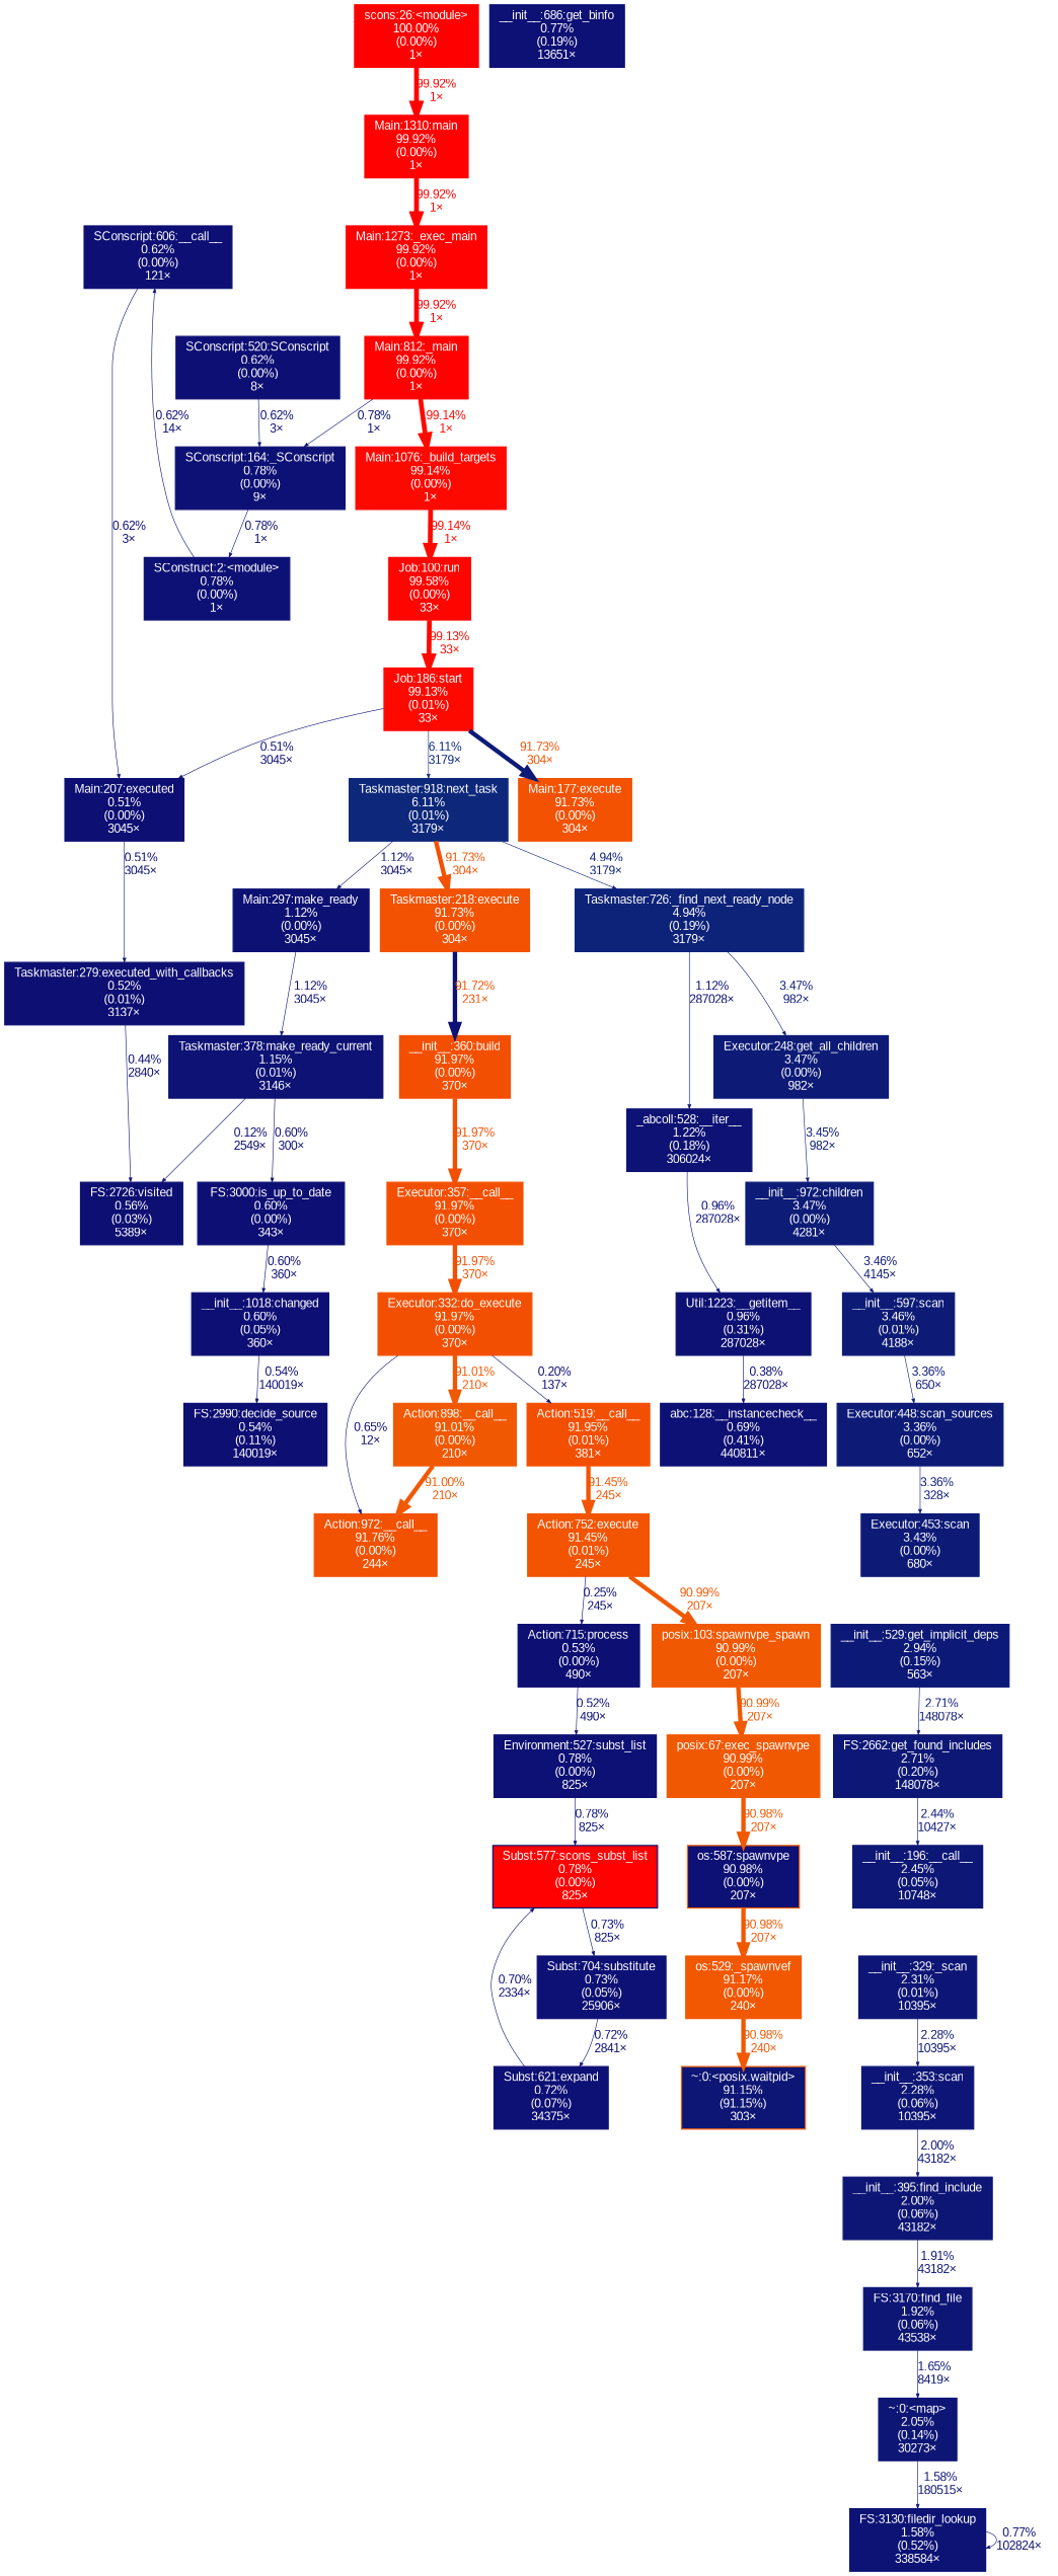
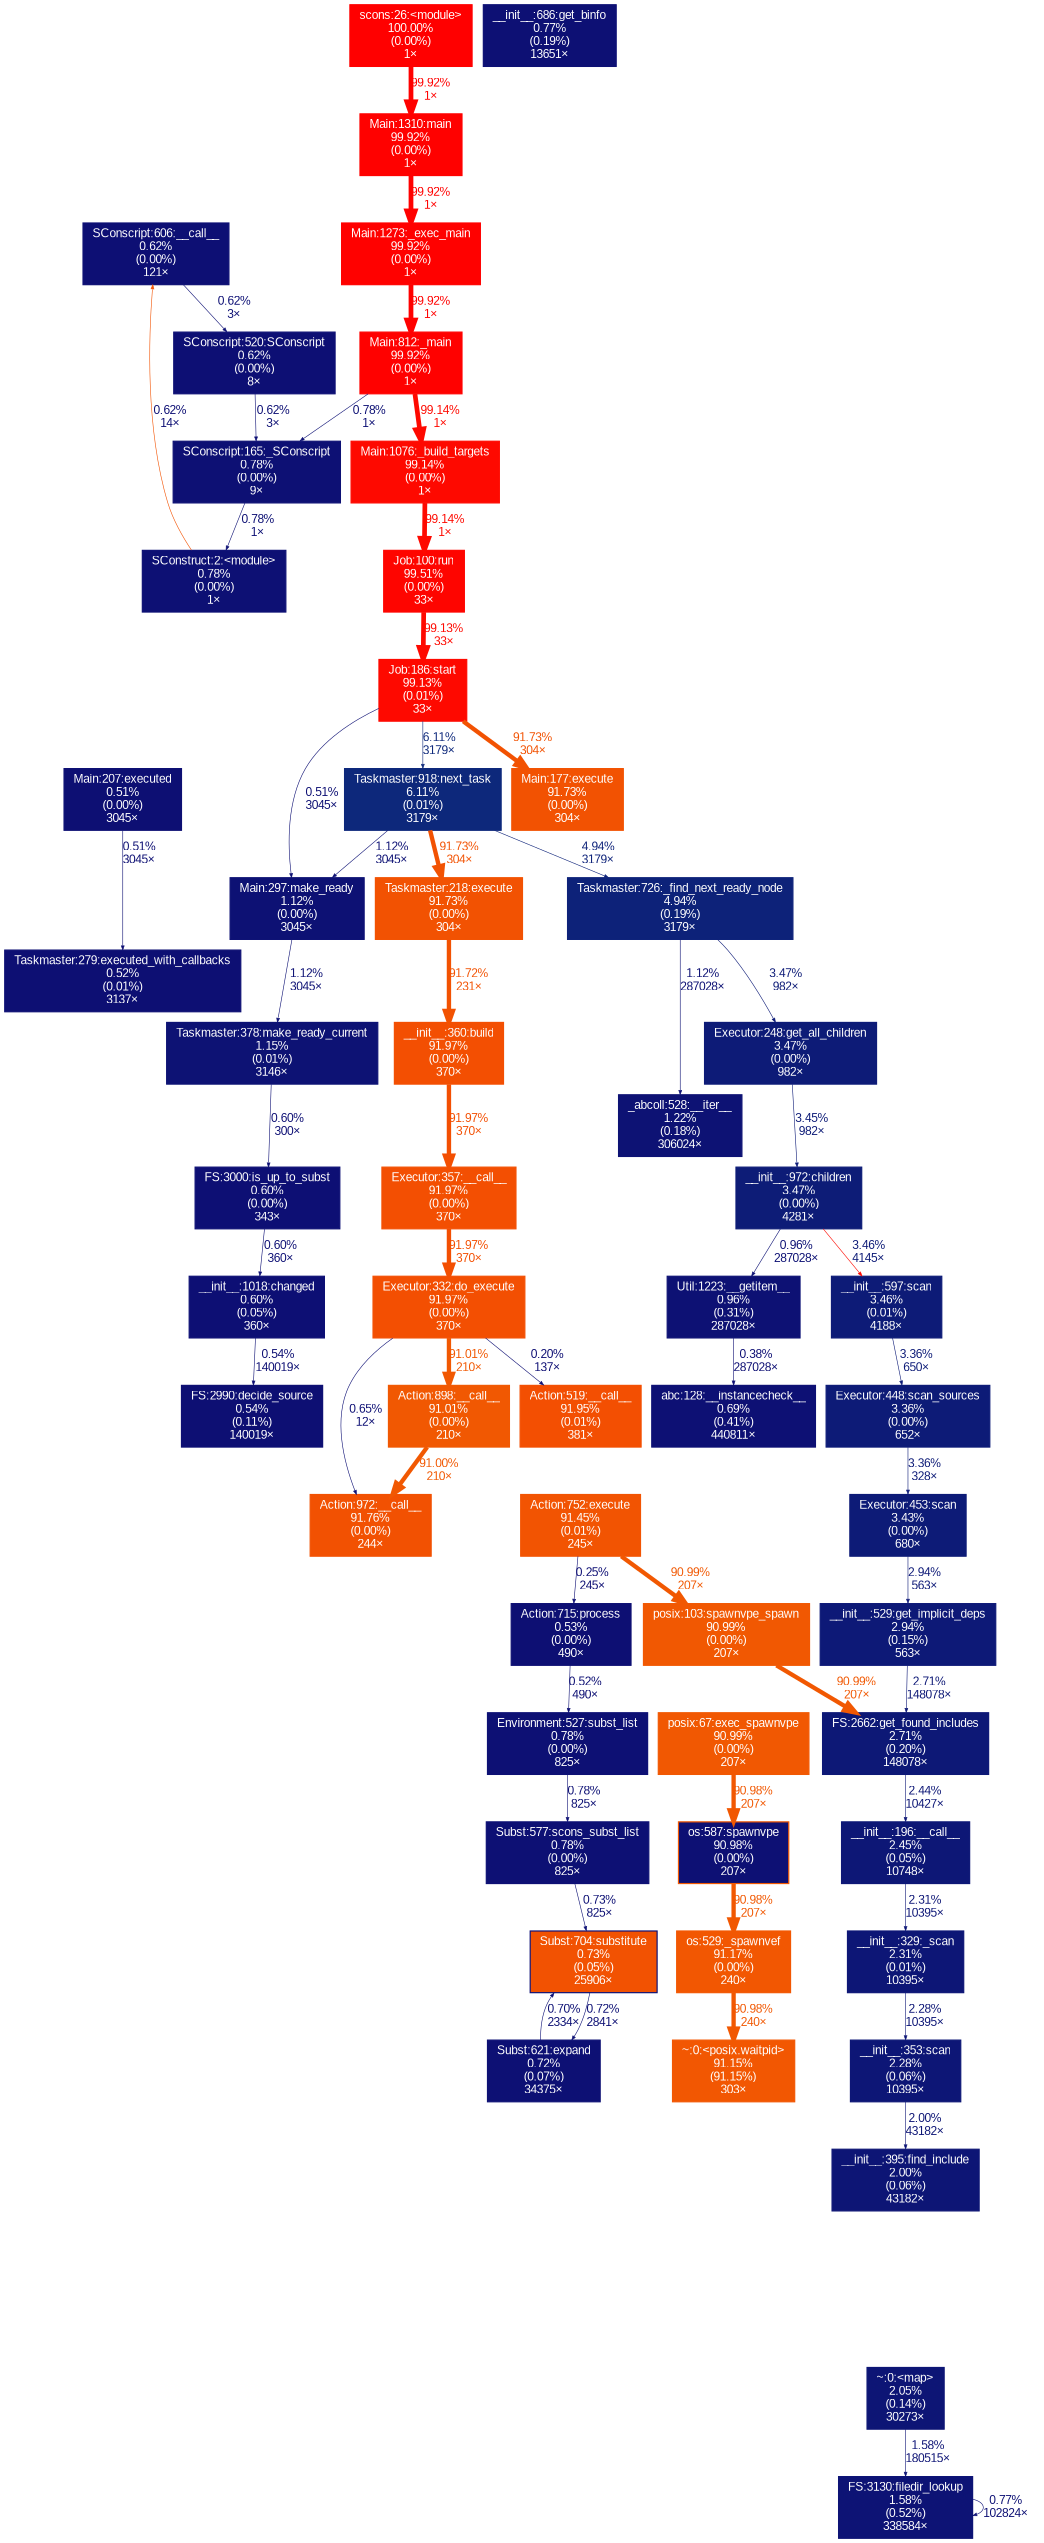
  digraph {
    fontname=Arial
    nodesep=0.125
    ranksep=0.25
    node [color="#0d1074" fontcolor="#ffffff" fontname=Arial fontsize=10.00 shape=box style=filled]
    edge [arrowsize=0.35 color="#0d1074" fontcolor="#0d1074" fontname=Arial fontsize=10.00 labeldistance=0.50 penwidth=0.50]
    n1 [color="#0d0f73" height=0 label="Taskmaster:279:executed_with_callbacks\n0.52%\n(0.01%)\n3137×" width=0]
-   n2 [color="#0d0f73" height=0 label="FS:2726:visited\n0.56%\n(0.03%)\n5389×" width=0]
    n3 [color="#0d2279" height=0 label="Taskmaster:726:_find_next_ready_node\n4.94%\n(0.19%)\n3179×" width=0]
    n4 [color="#0d1274" height=0 label="_abcoll:528:__iter__\n1.22%\n(0.18%)\n306024×" width=0]
    n5 [color="#0d1b77" height=0 label="Executor:248:get_all_children\n3.47%\n(0.00%)\n982×" width=0]
    n6 [color="#0d1174" height=0 label="Util:1223:__getitem__\n0.96%\n(0.31%)\n287028×" width=0]
    n7 [color="#0d1c77" height=0 label="__init__:972:children\n3.47%\n(0.00%)\n4281×" width=0]
    n8 [height=0 label="abc:128:__instancecheck__\n0.69%\n(0.41%)\n440811×" width=0]
    n9 [color="#0d1b77" height=0 label="__init__:597:scan\n3.46%\n(0.01%)\n4188×" width=0]
    n10 [height=0 label="Subst:621:expand\n0.72%\n(0.07%)\n34375×" width=0]
-   n11 [height=0 label="Subst:704:substitute\n0.73%\n(0.05%)\n25906×" width=0]
+   n11 [height=0 label="Subst:704:substitute\n0.73%\n(0.05%)\n25906×" width=0 fillcolor="#f25202"]
    n12 [color="#ff0100" height=0 label="Main:812:_main\n99.92%\n(0.00%)\n1×" width=0]
    n13 [color="#fe0900" height=0 label="Main:1076:_build_targets\n99.14%\n(0.00%)\n1×" width=0]
-   n14 [height=0 label="SConscript:164:_SConscript\n0.78%\n(0.00%)\n9×" width=0]
-   n15 [color="#fe0500" height=0 label="Job:100:run\n99.58%\n(0.00%)\n33×" width=0]
+   n14 [height=0 label="SConscript:165:_SConscript\n0.78%\n(0.00%)\n9×" width=0]
+   n15 [color="#fe0500" height=0 label="Job:100:run\n99.51%\n(0.00%)\n33×" width=0]
    n16 [height=0 label="SConstruct:2:<module>\n0.78%\n(0.00%)\n1×" width=0]
    n17 [color="#fe0900" height=0 label="Job:186:start\n99.13%\n(0.01%)\n33×" width=0]
    n18 [color="#0d0f74" height=0 label="SConscript:606:__call__\n0.62%\n(0.00%)\n121×" width=0]
    n19 [color="#0d0f74" height=0 label="SConscript:520:SConscript\n0.62%\n(0.00%)\n8×" width=0]
    n20 [color="#ff0100" height=0 label="Main:1310:main\n99.92%\n(0.00%)\n1×" width=0]
    n21 [color="#ff0100" height=0 label="Main:1273:_exec_main\n99.92%\n(0.00%)\n1×" width=0]
    n22 [height=0 label="__init__:686:get_binfo\n0.77%\n(0.19%)\n13651×" width=0]
    n23 [color="#0d0f73" height=0 label="Main:207:executed\n0.51%\n(0.00%)\n3045×" width=0]
    n24 [color="#f25202" height=0 label="Main:177:execute\n91.73%\n(0.00%)\n304×" width=0]
    n25 [color="#0d287b" height=0 label="Taskmaster:918:next_task\n6.11%\n(0.01%)\n3179×" width=0]
    n26 [color="#f25202" height=0 label="Taskmaster:218:execute\n91.73%\n(0.00%)\n304×" width=0]
    n27 [color="#0d1174" height=0 label="Main:297:make_ready\n1.12%\n(0.00%)\n3045×" width=0]
    n28 [color="#f34f02" height=0 label="__init__:360:build\n91.97%\n(0.00%)\n370×" width=0]
    n29 [color="#0d1274" height=0 label="Taskmaster:378:make_ready_current\n1.15%\n(0.01%)\n3146×" width=0]
    n30 [color="#0d1776" height=0 label="__init__:196:__call__\n2.45%\n(0.05%)\n10748×" width=0]
    n31 [color="#0d1676" height=0 label="__init__:329:_scan\n2.31%\n(0.01%)\n10395×" width=0]
    n32 [color="#0d1676" height=0 label="__init__:353:scan\n2.28%\n(0.06%)\n10395×" width=0]
    n33 [color="#0d1575" height=0 label="__init__:395:find_include\n2.00%\n(0.06%)\n43182×" width=0]
-   n34 [color="#0d0f74" height=0 label="FS:3000:is_up_to_date\n0.60%\n(0.00%)\n343×" width=0]
+   n34 [color="#0d0f74" height=0 label="FS:3000:is_up_to_subst\n0.60%\n(0.00%)\n343×" width=0]
    n35 [color="#0d0f74" height=0 label="__init__:1018:changed\n0.60%\n(0.05%)\n360×" width=0]
    n36 [color="#0d0f73" height=0 label="FS:2990:decide_source\n0.54%\n(0.11%)\n140019×" width=0]
    n37 [color="#0d1b77" height=0 label="Executor:448:scan_sources\n3.36%\n(0.00%)\n652×" width=0]
    n38 [color="#0d1b77" height=0 label="Executor:453:scan\n3.43%\n(0.00%)\n680×" width=0]
    n39 [color="#0d1977" height=0 label="__init__:529:get_implicit_deps\n2.94%\n(0.15%)\n563×" width=0]
    n40 [color="#0d0f73" height=0 label="Action:715:process\n0.53%\n(0.00%)\n490×" width=0]
    n41 [height=0 label="Environment:527:subst_list\n0.78%\n(0.00%)\n825×" width=0]
-   n42 [height=0 label="Subst:577:scons_subst_list\n0.78%\n(0.00%)\n825×" width=0 fillcolor="#ff0100"]
+   n42 [height=0 label="Subst:577:scons_subst_list\n0.78%\n(0.00%)\n825×" width=0]
    n43 [color="#0d1575" height=0 label="~:0:<map>\n2.05%\n(0.14%)\n30273×" width=0]
    n44 [color="#0d1375" height=0 label="FS:3130:filedir_lookup\n1.58%\n(0.52%)\n338584×" width=0]
-   n45 [color="#0d1575" height=0 label="FS:3170:find_file\n1.92%\n(0.06%)\n43538×" width=0]
    n46 [color="#f34f02" height=0 label="Executor:357:__call__\n91.97%\n(0.00%)\n370×" width=0]
    n47 [color="#f34f02" height=0 label="Executor:332:do_execute\n91.97%\n(0.00%)\n370×" width=0]
    n48 [color="#f15802" height=0 label="Action:898:__call__\n91.01%\n(0.00%)\n210×" width=0]
    n49 [color="#f25102" height=0 label="Action:972:__call__\n91.76%\n(0.00%)\n244×" width=0]
    n50 [color="#f34f02" height=0 label="Action:519:__call__\n91.95%\n(0.01%)\n381×" width=0]
    n51 [color="#0d1876" height=0 label="FS:2662:get_found_includes\n2.71%\n(0.20%)\n148078×" width=0]
    n52 [color="#ff0000" height=0 label="scons:26:<module>\n100.00%\n(0.00%)\n1×" width=0]
    n53 [color="#f25402" height=0 label="Action:752:execute\n91.45%\n(0.01%)\n245×" width=0]
    n54 [color="#f15802" height=0 label="posix:103:spawnvpe_spawn\n90.99%\n(0.00%)\n207×" width=0]
    n55 [color="#f15802" height=0 label="posix:67:exec_spawnvpe\n90.99%\n(0.00%)\n207×" width=0]
    n56 [color="#f15802" fillcolor="#0d1074" height=0 label="os:587:spawnvpe\n90.98%\n(0.00%)\n207×" width=0]
    n57 [color="#f25702" height=0 label="os:529:_spawnvef\n91.17%\n(0.00%)\n240×" width=0]
-   n58 [color="#f25702" height=0 label="~:0:<posix.waitpid>\n91.15%\n(91.15%)\n303×" width=0 fillcolor="#0d1575"]
-   n1 -> n2 [color="#0d0f73" fontcolor="#0d0f73" label="0.44%\n2840×"]
+   n58 [color="#f25702" height=0 label="~:0:<posix.waitpid>\n91.15%\n(91.15%)\n303×" width=0]
    n3 -> n4 [color="#0d1174" fontcolor="#0d1174" label="1.12%\n287028×"]
    n3 -> n5 [color="#0d1b77" fontcolor="#0d1b77" label="3.47%\n982×"]
-   n4 -> n6 [color="#0d1174" fontcolor="#0d1174" label="0.96%\n287028×"]
+   n7 -> n6 [color="#0d1174" fontcolor="#0d1174" label="0.96%\n287028×"]
    n5 -> n7 [color="#0d1b77" fontcolor="#0d1b77" label="3.45%\n982×"]
    n6 -> n8 [color="#0d0e73" fontcolor="#0d0e73" label="0.38%\n287028×"]
-   n7 -> n9 [color="#0d1b77" fontcolor="#0d1b77" label="3.46%\n4145×"]
+   n7 -> n9 [color="#fe0900" fontcolor="#0d1b77" label="3.46%\n4145×"]
    n9 -> n37 [color="#0d1b77" fontcolor="#0d1b77" label="3.36%\n650×"]
-   n10 -> n42 [label="0.70%\n2334×"]
+   n10 -> n11 [label="0.70%\n2334×"]
    n11 -> n10 [label="0.72%\n2841×"]
    n12 -> n13 [arrowsize=1.00 color="#fe0900" fontcolor="#fe0900" label="99.14%\n1×" labeldistance=3.97 penwidth=3.97]
    n12 -> n14 [label="0.78%\n1×"]
    n13 -> n15 [arrowsize=1.00 color="#fe0900" fontcolor="#fe0900" label="99.14%\n1×" labeldistance=3.97 penwidth=3.97]
    n14 -> n16 [label="0.78%\n1×"]
    n15 -> n17 [arrowsize=1.00 color="#fe0900" fontcolor="#fe0900" label="99.13%\n33×" labeldistance=3.97 penwidth=3.97]
-   n16 -> n18 [color="#0d0f74" fontcolor="#0d0f74" label="0.62%\n14×"]
-   n17 -> n23 [color="#0d0f73" fontcolor="#0d0f73" label="0.51%\n3045×"]
-   n17 -> n24 [arrowsize=0.96 color="#0d1b77" fontcolor="#f25202" label="91.73%\n304×" labeldistance=3.67 penwidth=3.67]
+   n16 -> n18 [color="#f25202" fontcolor="#0d0f74" label="0.62%\n14×"]
+   n17 -> n27 [color="#0d0f73" fontcolor="#0d0f73" label="0.51%\n3045×"]
+   n17 -> n24 [arrowsize=0.96 color="#f25202" fontcolor="#f25202" label="91.73%\n304×" labeldistance=3.67 penwidth=3.67]
    n17 -> n25 [color="#0d287b" fontcolor="#0d287b" label="6.11%\n3179×"]
-   n18 -> n23 [color="#0d0f74" fontcolor="#0d0f74" label="0.62%\n3×"]
+   n18 -> n19 [color="#0d0f74" fontcolor="#0d0f74" label="0.62%\n3×"]
    n19 -> n14 [color="#0d0f74" fontcolor="#0d0f74" label="0.62%\n3×"]
    n20 -> n21 [arrowsize=1.00 color="#ff0100" fontcolor="#ff0100" label="99.92%\n1×" labeldistance=4.00 penwidth=4.00]
    n21 -> n12 [arrowsize=1.00 color="#ff0100" fontcolor="#ff0100" label="99.92%\n1×" labeldistance=4.00 penwidth=4.00]
    n23 -> n1 [color="#0d0f73" fontcolor="#0d0f73" label="0.51%\n3045×"]
    n25 -> n3 [color="#0d2279" fontcolor="#0d2279" label="4.94%\n3179×"]
    n25 -> n26 [arrowsize=0.96 color="#f25202" fontcolor="#f25202" label="91.73%\n304×" labeldistance=3.67 penwidth=3.67]
    n25 -> n27 [color="#0d1174" fontcolor="#0d1174" label="1.12%\n3045×"]
-   n26 -> n28 [arrowsize=0.96 color="#0d1174" fontcolor="#f25202" label="91.72%\n231×" labeldistance=3.67 penwidth=3.67]
+   n26 -> n28 [arrowsize=0.96 color="#f25202" fontcolor="#f25202" label="91.72%\n231×" labeldistance=3.67 penwidth=3.67]
    n27 -> n29 [color="#0d1174" fontcolor="#0d1174" label="1.12%\n3045×"]
    n28 -> n46 [arrowsize=0.96 color="#f34f02" fontcolor="#f34f02" label="91.97%\n370×" labeldistance=3.68 penwidth=3.68]
-   n29 -> n2 [color="#0d0d73" fontcolor="#0d0d73" label="0.12%\n2549×"]
    n29 -> n34 [color="#0d0f74" fontcolor="#0d0f74" label="0.60%\n300×"]
+   n30 -> n31 [color="#0d1676" fontcolor="#0d1676" label="2.31%\n10395×"]
    n31 -> n32 [color="#0d1676" fontcolor="#0d1676" label="2.28%\n10395×"]
    n32 -> n33 [color="#0d1575" fontcolor="#0d1575" label="2.00%\n43182×"]
-   n33 -> n45 [color="#0d1575" fontcolor="#0d1575" label="1.91%\n43182×"]
    n34 -> n35 [color="#0d0f74" fontcolor="#0d0f74" label="0.60%\n360×"]
    n35 -> n36 [color="#0d0f73" fontcolor="#0d0f73" label="0.54%\n140019×"]
    n37 -> n38 [color="#0d1b77" fontcolor="#0d1b77" label="3.36%\n328×"]
+   n38 -> n39 [color="#0d1977" fontcolor="#0d1977" label="2.94%\n563×"]
    n39 -> n51 [color="#0d1876" fontcolor="#0d1876" label="2.71%\n148078×"]
    n40 -> n41 [color="#0d0f73" fontcolor="#0d0f73" label="0.52%\n490×"]
    n41 -> n42 [label="0.78%\n825×"]
    n42 -> n11 [label="0.73%\n825×"]
    n43 -> n44 [color="#0d1375" fontcolor="#0d1375" label="1.58%\n180515×"]
    n44 -> n44 [label="0.77%\n102824×"]
-   n45 -> n43 [color="#0d1475" fontcolor="#0d1475" label="1.65%\n8419×"]
    n46 -> n47 [arrowsize=0.96 color="#f34f02" fontcolor="#f34f02" label="91.97%\n370×" labeldistance=3.68 penwidth=3.68]
    n47 -> n48 [arrowsize=0.95 color="#f15802" fontcolor="#f15802" label="91.01%\n210×" labeldistance=3.64 penwidth=3.64]
    n47 -> n49 [color="#0d0f74" fontcolor="#0d0f74" label="0.65%\n12×"]
    n47 -> n50 [color="#0d0e73" fontcolor="#0d0e73" label="0.20%\n137×"]
    n48 -> n49 [arrowsize=0.95 color="#f15802" fontcolor="#f15802" label="91.00%\n210×" labeldistance=3.64 penwidth=3.64]
-   n50 -> n53 [arrowsize=0.96 color="#f25402" fontcolor="#f25402" label="91.45%\n245×" labeldistance=3.66 penwidth=3.66]
    n51 -> n30 [color="#0d1776" fontcolor="#0d1776" label="2.44%\n10427×"]
    n52 -> n20 [arrowsize=1.00 color="#ff0100" fontcolor="#ff0100" label="99.92%\n1×" labeldistance=4.00 penwidth=4.00]
    n53 -> n40 [color="#0d0e73" fontcolor="#0d0e73" label="0.25%\n245×"]
    n53 -> n54 [arrowsize=0.95 color="#f15802" fontcolor="#f15802" label="90.99%\n207×" labeldistance=3.64 penwidth=3.64]
-   n54 -> n55 [arrowsize=0.95 color="#f15802" fontcolor="#f15802" label="90.99%\n207×" labeldistance=3.64 penwidth=3.64]
+   n54 -> n51 [arrowsize=0.95 color="#f15802" fontcolor="#f15802" label="90.99%\n207×" labeldistance=3.64 penwidth=3.64]
    n55 -> n56 [arrowsize=0.95 color="#f15802" fontcolor="#f15802" label="90.98%\n207×" labeldistance=3.64 penwidth=3.64]
    n56 -> n57 [arrowsize=0.95 color="#f15802" fontcolor="#f15802" label="90.98%\n207×" labeldistance=3.64 penwidth=3.64]
    n57 -> n58 [arrowsize=0.95 color="#f15802" fontcolor="#f15802" label="90.98%\n240×" labeldistance=3.64 penwidth=3.64]
  }
